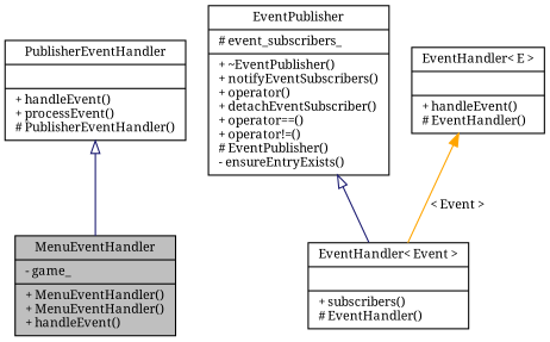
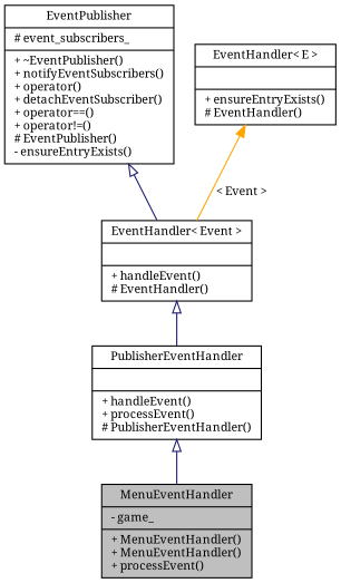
  digraph {
    fontname="Noto Serif"
    node [color=black fontname="Noto Serif" fontsize=10 shape=record]
    edge [arrowtail=onormal color=midnightblue dir=back fontname="Noto Serif" fontsize=10 labelfontname=Helvetica labelfontsize=10 style=solid]
-   n1 [fillcolor=grey75 fontcolor=black height=0.2 label="{MenuEventHandler\n|- game_\l|+ MenuEventHandler()\l+ MenuEventHandler()\l+ handleEvent()\l}" style=filled width=0.4]
+   n1 [fillcolor=grey75 fontcolor=black height=0.2 label="{MenuEventHandler\n|- game_\l|+ MenuEventHandler()\l+ MenuEventHandler()\l+ processEvent()\l}" style=filled width=0.4]
    n2 [height=0.2 label="{PublisherEventHandler\n||+ handleEvent()\l+ processEvent()\l# PublisherEventHandler()\l}" width=0.4]
    n3 [height=0.2 label="{EventPublisher\n|# event_subscribers_\l|+ ~EventPublisher()\l+ notifyEventSubscribers()\l+ operator()\l+ detachEventSubscriber()\l+ operator==()\l+ operator!=()\l# EventPublisher()\l- ensureEntryExists()\l}" width=0.4]
-   n4 [height=0.2 label="{EventHandler\< Event \>\n||+ subscribers()\l# EventHandler()\l}" width=0.4]
-   n5 [height=0.2 label="{EventHandler\< E \>\n||+ handleEvent()\l# EventHandler()\l}" width=0.4]
+   n4 [height=0.2 label="{EventHandler\< Event \>\n||+ handleEvent()\l# EventHandler()\l}" width=0.4]
+   n5 [height=0.2 label="{EventHandler\< E \>\n||+ ensureEntryExists()\l# EventHandler()\l}" width=0.4]
    n2 -> n1
    n3 -> n4
+   n4 -> n2
    n5 -> n4 [color=orange label=" \< Event \>" arrowtail=""]
  }
